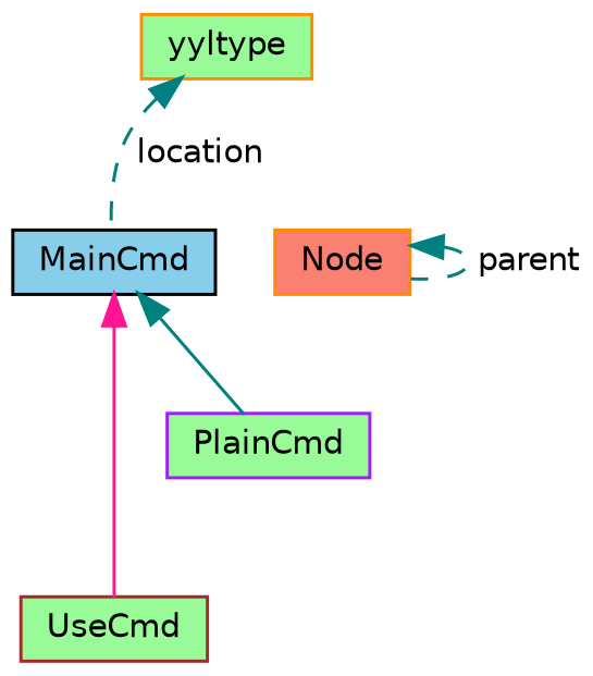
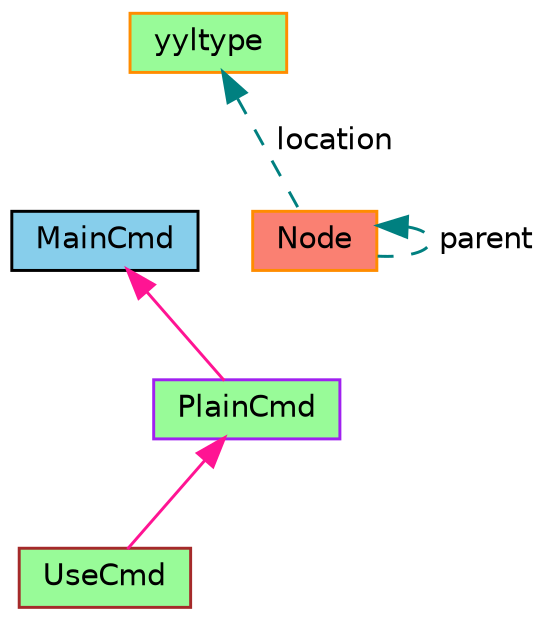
  digraph {
    node [color=darkorange fillcolor=palegreen fontname=Helvetica fontsize=10 shape=record style=filled]
    edge [color=deeppink dir=back fontname=Helvetica fontsize=10 labelfontname=Helvetica labelfontsize=10 style=solid]
    n1 [color=brown fontcolor=black height=0.2 label=UseCmd width=0.4]
    n2 [color=purple height=0.2 label=PlainCmd width=0.4]
    n3 [color=black fillcolor=skyblue height=0.2 label=MainCmd width=0.4]
    n4 [fillcolor=salmon height=0.2 label="Node" width=0.4]
    n5 [height=0.2 label=yyltype width=0.4]
-   n3 -> n1
-   n3 -> n2 [color=teal]
+   n2 -> n1
+   n3 -> n2
    n4 -> n4 [color=teal label=" parent" style=dashed]
-   n5 -> n3 [color=teal label=" location" style=dashed]
+   n5 -> n4 [color=teal label=" location" style=dashed]
  }
